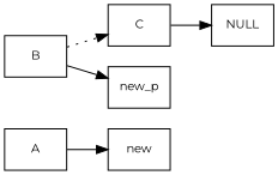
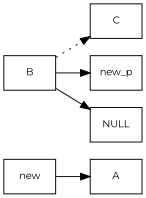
  digraph {
    fontname=Montserrat
    fontsize=10
    rankdir=LR
    node [fontname=Montserrat fontsize=10 shape=box]
    edge [fontname=Montserrat]
    n1 [label=new]
    A
    B
    C
    new_p
    NULL
-   A -> n1
+   n1 -> A
    B -> C [style=dotted]
    B -> new_p
-   C -> NULL
+   B -> NULL
  }
